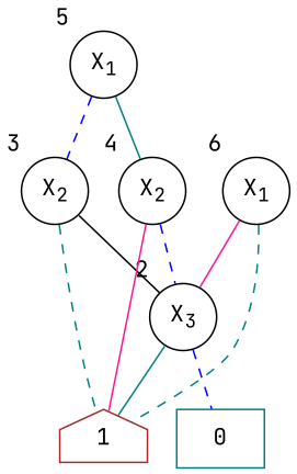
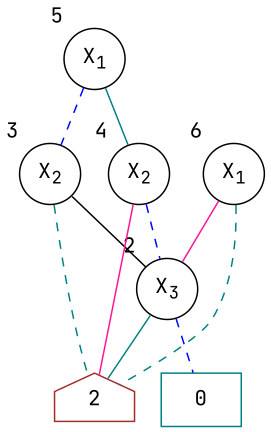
  graph {
    fontname="JetBrains Mono"
    node [shape=circle fontname="JetBrains Mono"]
    edge [color=teal fontname="JetBrains Mono"]
-   1 [shape=house color=brown]
+   1 [shape=house color=brown label=2]
    0 [shape=box color=teal]
    n3 [label=<X<SUB>3</SUB>> xlabel=2]
    n4 [label=<X<SUB>2</SUB>> xlabel=3]
    n5 [label=<X<SUB>2</SUB>> xlabel=4]
    n6 [label=<X<SUB>1</SUB>> xlabel=5]
    n7 [label=<X<SUB>1</SUB>> xlabel=6]
    n3 -- 1
    n3 -- 0 [style=dashed color=blue]
    n4 -- 1 [style=dashed]
    n4 -- n3 [color=black]
    n5 -- 1 [color=deeppink]
    n5 -- n3 [style=dashed color=blue]
    n6 -- n4 [style=dashed color=blue]
    n6 -- n5
    n7 -- 1 [style=dashed]
    n7 -- n3 [color=deeppink]
  }
